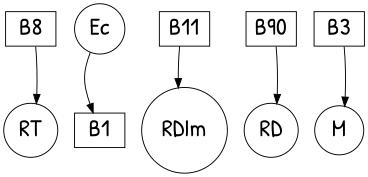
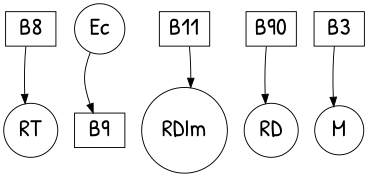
  strict digraph {
    fontname="Patrick Hand"
    remincross=true
    splines=curved
    node [fontname="Patrick Hand" fontsize=26 shape=box]
    edge [fontname="Patrick Hand"]
    B8
    RT [shape=circle]
-   B1
+   B1 [label=B9]
    Ec [shape=circle]
    n5 [label=B11]
    n6 [label=B90]
    RD [shape=circle]
    n8 [label=B3]
    RDIm [shape=circle]
    M [shape=circle]
-   B8 -> RT
+   RT -> B8
    Ec -> B1
-   n6 -> RD
-   RDIm -> n5
-   n8 -> M
+   RD -> n6
+   n5 -> RDIm
+   M -> n8
  }
